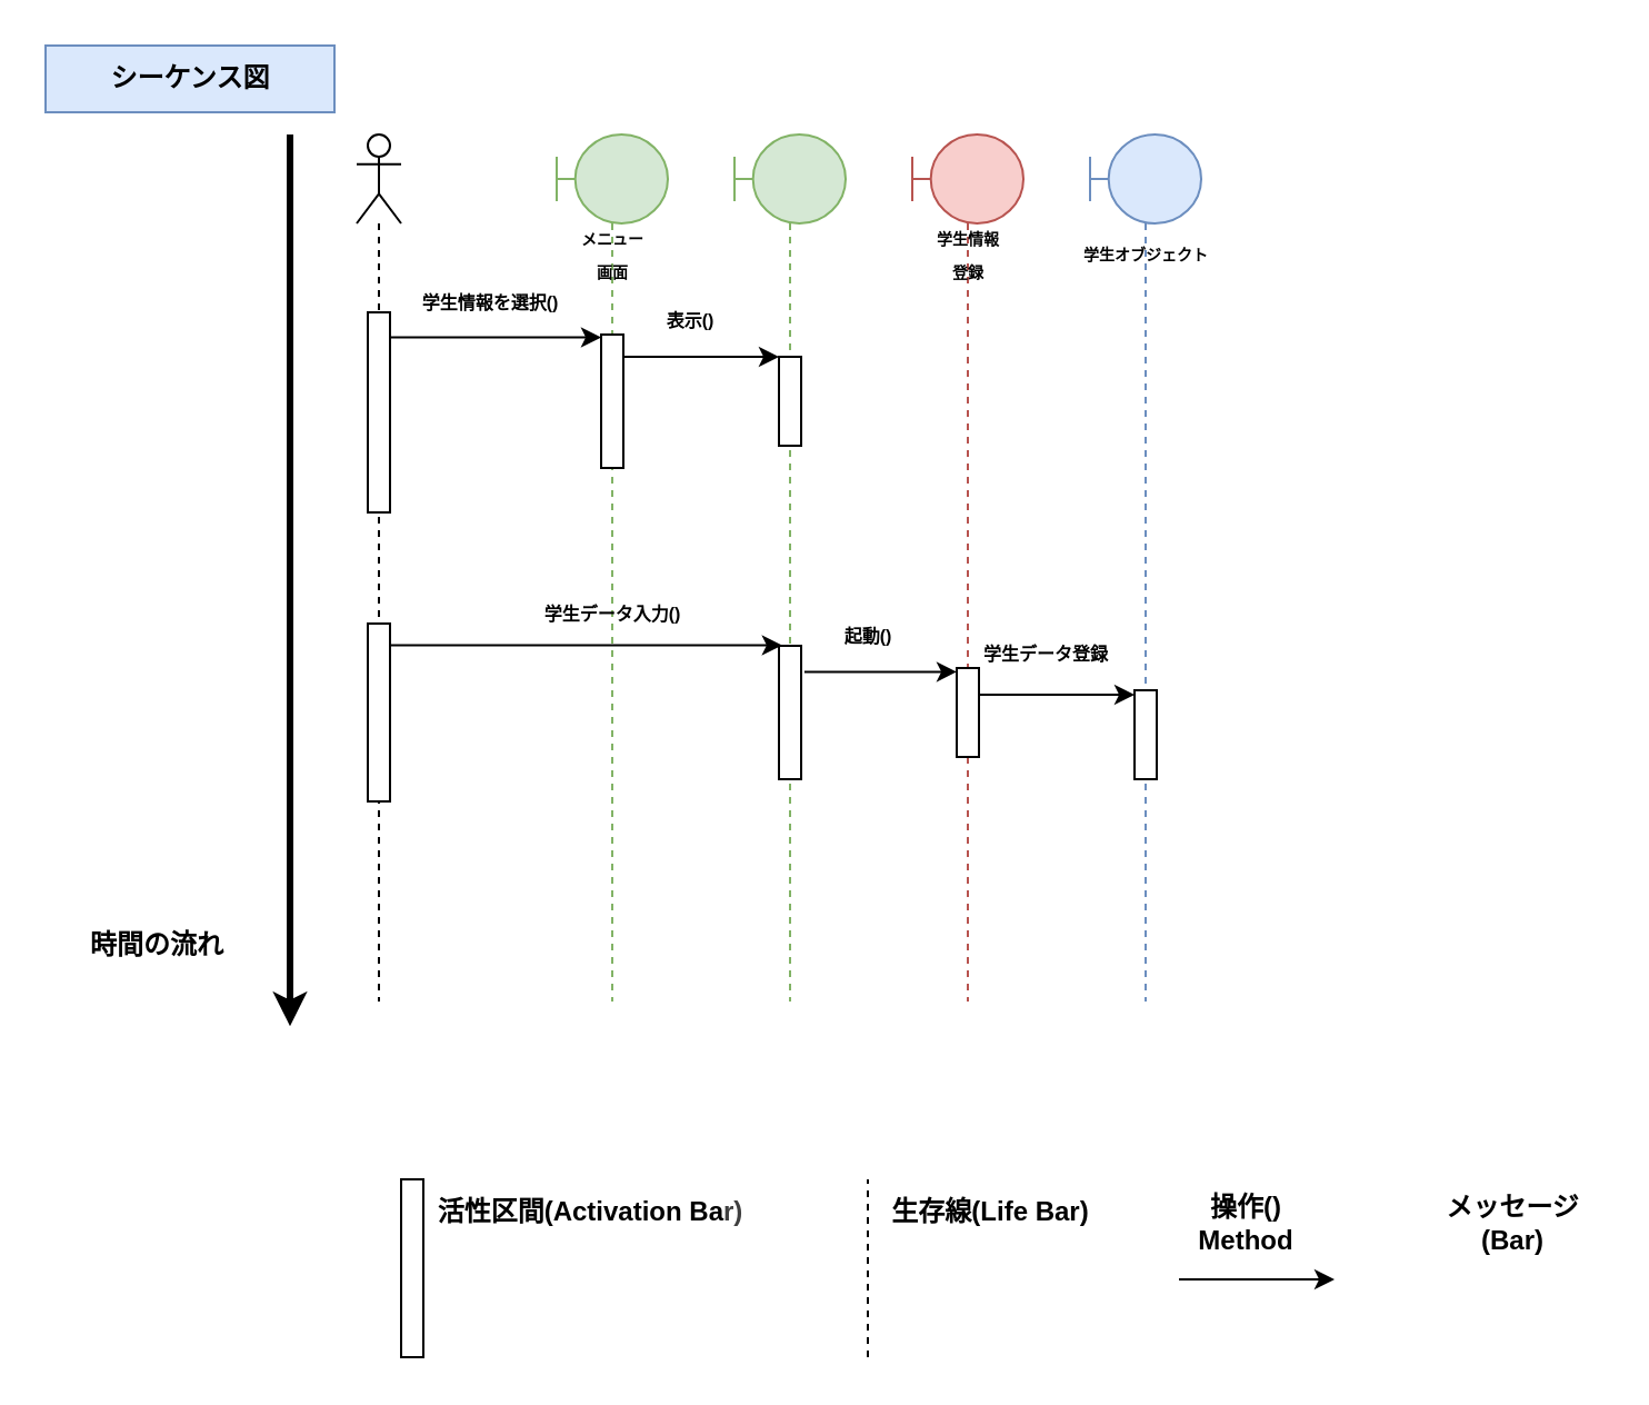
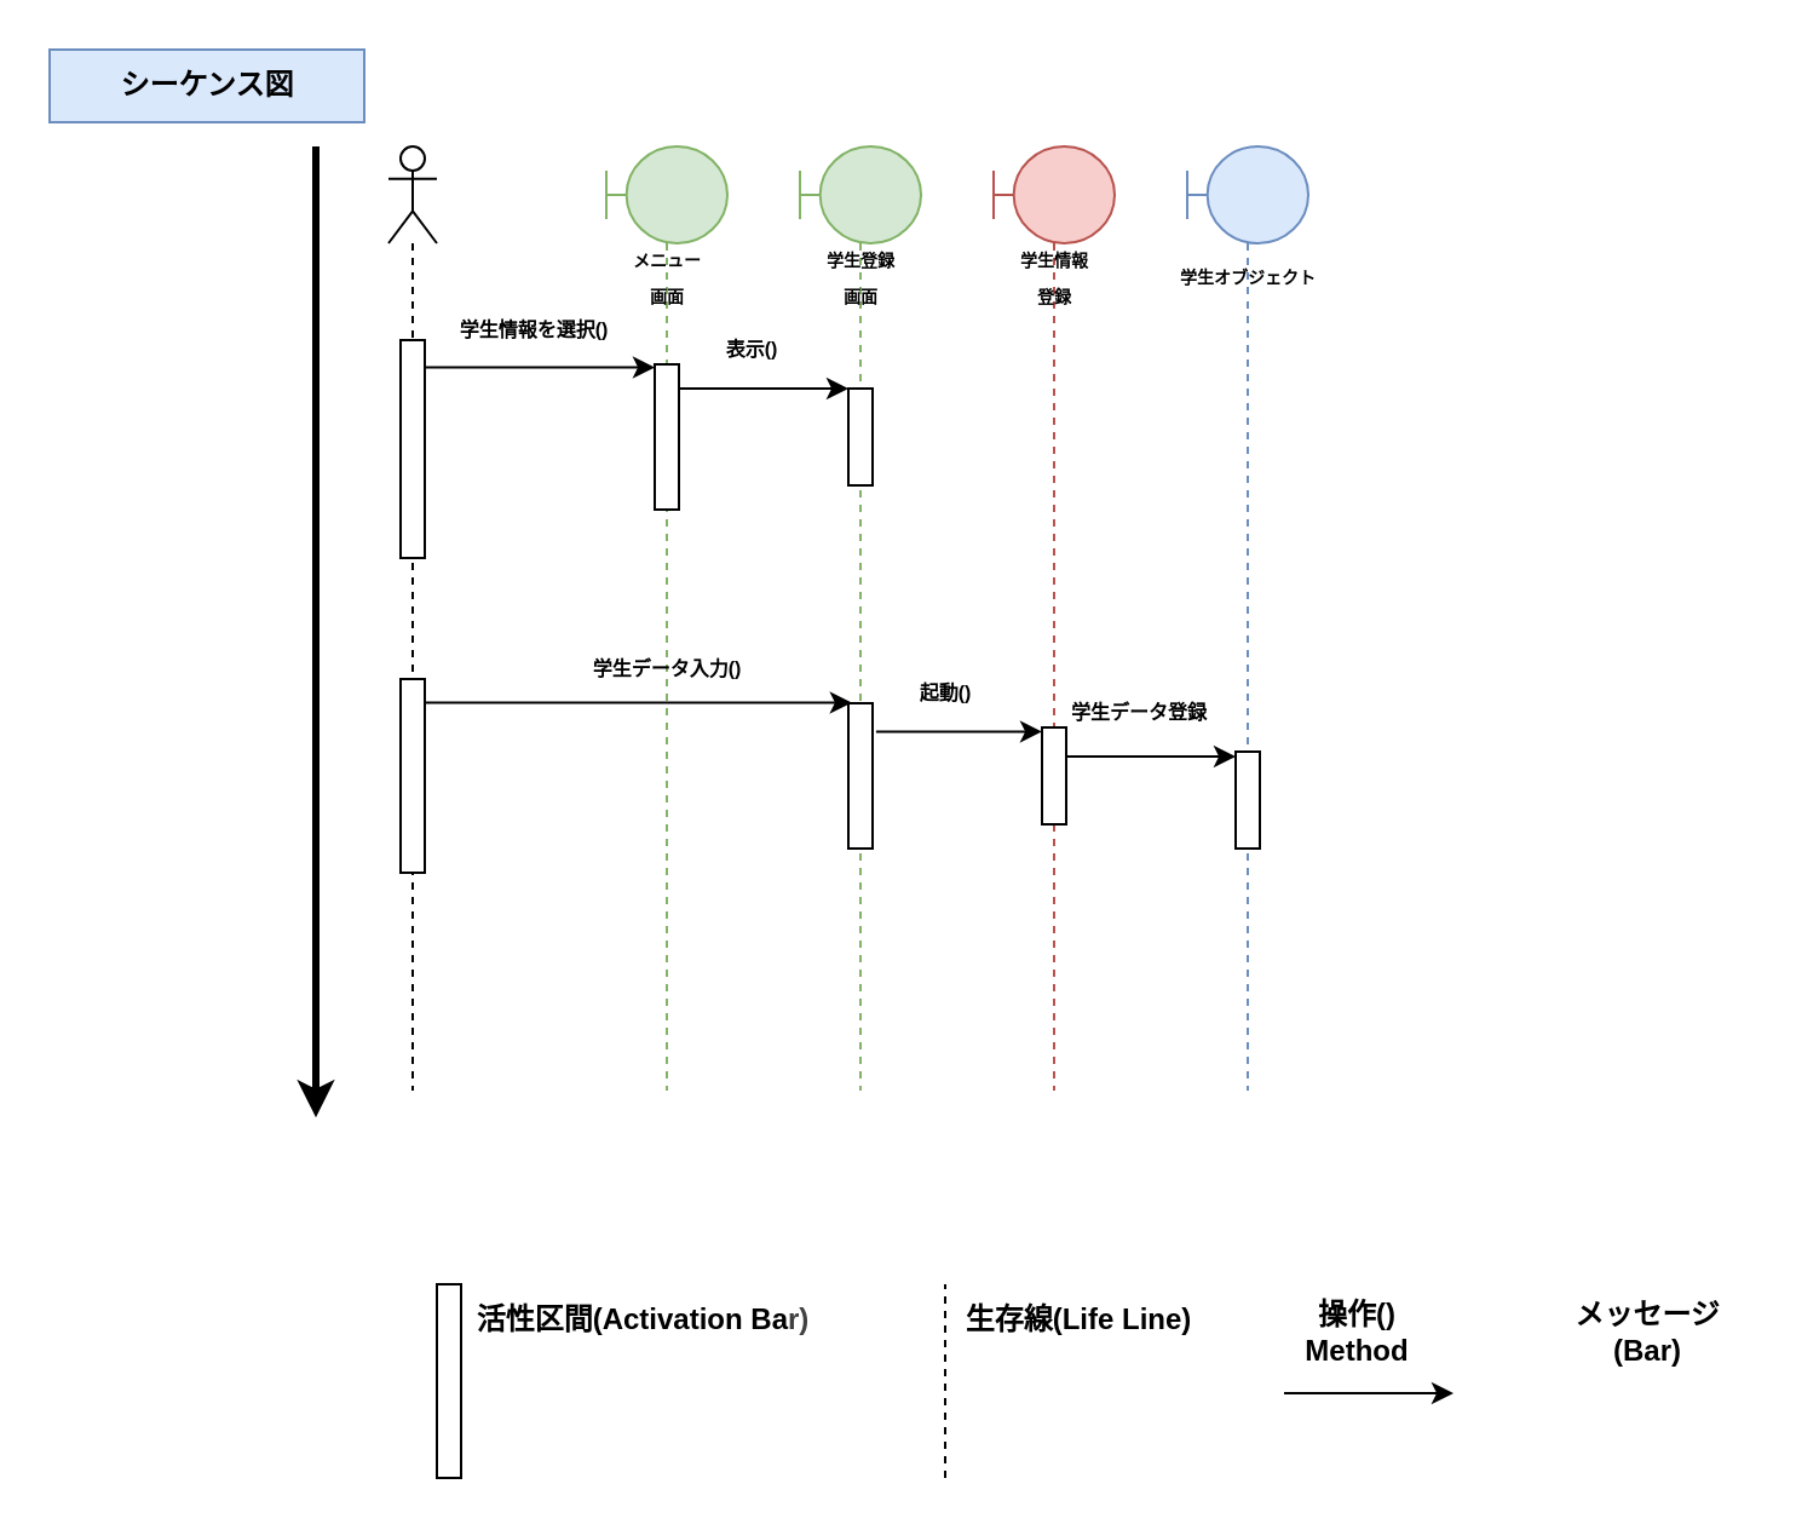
  <mxCell id="0" />
  <mxCell id="1" parent="0" />
  <mxCell id="2" value="" style="shape=umlLifeline;perimeter=lifelinePerimeter;whiteSpace=wrap;html=1;container=1;dropTarget=0;collapsible=0;recursiveResize=0;outlineConnect=0;portConstraint=eastwest;newEdgeStyle={&quot;curved&quot;:0,&quot;rounded&quot;:0};participant=umlActor;" parent="1" vertex="1"><mxGeometry x="160" y="60" width="20" height="390" as="geometry" /></mxCell>
  <mxCell id="3" value="" style="html=1;points=[[0,0,0,0,5],[0,1,0,0,-5],[1,0,0,0,5],[1,1,0,0,-5]];perimeter=orthogonalPerimeter;outlineConnect=0;targetShapes=umlLifeline;portConstraint=eastwest;newEdgeStyle={&quot;curved&quot;:0,&quot;rounded&quot;:0};" parent="2" vertex="1"><mxGeometry x="5" y="80" width="10" height="90" as="geometry" /></mxCell>
  <mxCell id="4" value="" style="html=1;points=[[0,0,0,0,5],[0,1,0,0,-5],[1,0,0,0,5],[1,1,0,0,-5]];perimeter=orthogonalPerimeter;outlineConnect=0;targetShapes=umlLifeline;portConstraint=eastwest;newEdgeStyle={&quot;curved&quot;:0,&quot;rounded&quot;:0};" parent="2" vertex="1"><mxGeometry x="5" y="220" width="10" height="80" as="geometry" /></mxCell>
  <mxCell id="5" value="" style="shape=umlLifeline;perimeter=lifelinePerimeter;whiteSpace=wrap;html=1;container=1;dropTarget=0;collapsible=0;recursiveResize=0;outlineConnect=0;portConstraint=eastwest;newEdgeStyle={&quot;curved&quot;:0,&quot;rounded&quot;:0};participant=umlBoundary;fillColor=#d5e8d4;strokeColor=#82b366;" parent="1" vertex="1"><mxGeometry x="250" y="60" width="50" height="390" as="geometry" /></mxCell>
  <mxCell id="6" value="" style="html=1;points=[[0,0,0,0,5],[0,1,0,0,-5],[1,0,0,0,5],[1,1,0,0,-5]];perimeter=orthogonalPerimeter;outlineConnect=0;targetShapes=umlLifeline;portConstraint=eastwest;newEdgeStyle={&quot;curved&quot;:0,&quot;rounded&quot;:0};" parent="5" vertex="1"><mxGeometry x="20" y="90" width="10" height="60" as="geometry" /></mxCell>
  <mxCell id="7" value="" style="shape=umlLifeline;perimeter=lifelinePerimeter;whiteSpace=wrap;html=1;container=1;dropTarget=0;collapsible=0;recursiveResize=0;outlineConnect=0;portConstraint=eastwest;newEdgeStyle={&quot;curved&quot;:0,&quot;rounded&quot;:0};participant=umlBoundary;fillColor=#d5e8d4;strokeColor=#82b366;" parent="1" vertex="1"><mxGeometry x="330" y="60" width="50" height="390" as="geometry" /></mxCell>
  <mxCell id="8" value="" style="html=1;points=[[0,0,0,0,5],[0,1,0,0,-5],[1,0,0,0,5],[1,1,0,0,-5]];perimeter=orthogonalPerimeter;outlineConnect=0;targetShapes=umlLifeline;portConstraint=eastwest;newEdgeStyle={&quot;curved&quot;:0,&quot;rounded&quot;:0};" parent="7" vertex="1"><mxGeometry x="20" y="100" width="10" height="40" as="geometry" /></mxCell>
  <mxCell id="9" value="" style="html=1;points=[[0,0,0,0,5],[0,1,0,0,-5],[1,0,0,0,5],[1,1,0,0,-5]];perimeter=orthogonalPerimeter;outlineConnect=0;targetShapes=umlLifeline;portConstraint=eastwest;newEdgeStyle={&quot;curved&quot;:0,&quot;rounded&quot;:0};" parent="7" vertex="1"><mxGeometry x="20" y="230" width="10" height="60" as="geometry" /></mxCell>
  <mxCell id="10" value="" style="shape=umlLifeline;perimeter=lifelinePerimeter;whiteSpace=wrap;html=1;container=1;dropTarget=0;collapsible=0;recursiveResize=0;outlineConnect=0;portConstraint=eastwest;newEdgeStyle={&quot;curved&quot;:0,&quot;rounded&quot;:0};participant=umlBoundary;fillColor=#f8cecc;strokeColor=#b85450;" parent="1" vertex="1"><mxGeometry x="410" y="60" width="50" height="390" as="geometry" /></mxCell>
  <mxCell id="11" value="" style="html=1;points=[[0,0,0,0,5],[0,1,0,0,-5],[1,0,0,0,5],[1,1,0,0,-5]];perimeter=orthogonalPerimeter;outlineConnect=0;targetShapes=umlLifeline;portConstraint=eastwest;newEdgeStyle={&quot;curved&quot;:0,&quot;rounded&quot;:0};" parent="10" vertex="1"><mxGeometry x="20" y="240" width="10" height="40" as="geometry" /></mxCell>
  <mxCell id="12" value="" style="shape=umlLifeline;perimeter=lifelinePerimeter;whiteSpace=wrap;html=1;container=1;dropTarget=0;collapsible=0;recursiveResize=0;outlineConnect=0;portConstraint=eastwest;newEdgeStyle={&quot;curved&quot;:0,&quot;rounded&quot;:0};participant=umlBoundary;fillColor=#dae8fc;strokeColor=#6c8ebf;" parent="1" vertex="1"><mxGeometry x="490" y="60" width="50" height="390" as="geometry" /></mxCell>
  <mxCell id="13" value="" style="html=1;points=[[0,0,0,0,5],[0,1,0,0,-5],[1,0,0,0,5],[1,1,0,0,-5]];perimeter=orthogonalPerimeter;outlineConnect=0;targetShapes=umlLifeline;portConstraint=eastwest;newEdgeStyle={&quot;curved&quot;:0,&quot;rounded&quot;:0};" parent="12" vertex="1"><mxGeometry x="20" y="250" width="10" height="40" as="geometry" /></mxCell>
  <mxCell id="14" value="" style="html=1;points=[[0,0,0,0,5],[0,1,0,0,-5],[1,0,0,0,5],[1,1,0,0,-5]];perimeter=orthogonalPerimeter;outlineConnect=0;targetShapes=umlLifeline;portConstraint=eastwest;newEdgeStyle={&quot;curved&quot;:0,&quot;rounded&quot;:0};" parent="1" vertex="1"><mxGeometry x="180" y="530" width="10" height="80" as="geometry" /></mxCell>
  <mxCell id="15" value="活性区間(Activation Ba&lt;span style=&quot;color: rgb(63, 63, 63); background-color: transparent;&quot;&gt;r)&lt;/span&gt;" style="text;html=1;align=center;verticalAlign=middle;resizable=0;points=[];autosize=1;strokeColor=none;fillColor=none;fontStyle=1" parent="1" vertex="1"><mxGeometry x="190" y="530" width="150" height="30" as="geometry" /></mxCell>
  <mxCell id="16" value="" style="endArrow=none;dashed=1;html=1;" parent="1" edge="1"><mxGeometry width="50" height="50" relative="1" as="geometry"><mxPoint x="390" y="610" as="sourcePoint" /><mxPoint x="390" y="530" as="targetPoint" /></mxGeometry></mxCell>
- <mxCell id="17" value="生存線(Life Bar)" style="text;html=1;align=center;verticalAlign=middle;resizable=0;points=[];autosize=1;strokeColor=none;fillColor=none;fontStyle=1" parent="1" vertex="1"><mxGeometry x="390" y="530" width="110" height="30" as="geometry" /></mxCell>
+ <mxCell id="17" value="生存線(Life Line)" style="text;html=1;align=center;verticalAlign=middle;resizable=0;points=[];autosize=1;strokeColor=none;fillColor=none;fontStyle=1" parent="1" vertex="1"><mxGeometry x="390" y="530" width="110" height="30" as="geometry" /></mxCell>
  <mxCell id="18" value="" style="endArrow=classic;html=1;exitX=1.034;exitY=0.125;exitDx=0;exitDy=0;exitPerimeter=0;" parent="1" source="3" target="6" edge="1"><mxGeometry width="50" height="50" relative="1" as="geometry"><mxPoint x="180" y="160" as="sourcePoint" /><mxPoint x="370" y="230" as="targetPoint" /></mxGeometry></mxCell>
  <mxCell id="19" value="&lt;font style=&quot;font-size: 8px;&quot;&gt;学生情報を選択()&lt;/font&gt;" style="text;html=1;align=center;verticalAlign=middle;resizable=0;points=[];autosize=1;strokeColor=none;fillColor=none;fontStyle=1" parent="1" vertex="1"><mxGeometry x="180" y="120" width="80" height="30" as="geometry" /></mxCell>
  <mxCell id="20" value="" style="endArrow=classic;html=1;strokeWidth=3;" parent="1" edge="1"><mxGeometry width="50" height="50" relative="1" as="geometry"><mxPoint x="130" y="60" as="sourcePoint" /><mxPoint x="130" y="461.097" as="targetPoint" /></mxGeometry></mxCell>
- <mxCell id="21" value="時間の流れ" style="text;html=1;align=center;verticalAlign=middle;resizable=0;points=[];autosize=1;strokeColor=none;fillColor=none;fontStyle=1" parent="1" vertex="1"><mxGeometry x="30" y="410" width="80" height="30" as="geometry" /></mxCell>
  <mxCell id="22" value="&lt;font style=&quot;font-size: 7px;&quot;&gt;メニュー&lt;/font&gt;&lt;div&gt;&lt;font style=&quot;font-size: 7px;&quot;&gt;画面&lt;/font&gt;&lt;/div&gt;" style="text;html=1;align=center;verticalAlign=middle;resizable=0;points=[];autosize=1;strokeColor=none;fillColor=none;fontStyle=1" parent="1" vertex="1"><mxGeometry x="250" y="93" width="50" height="40" as="geometry" /></mxCell>
+ <mxCell id="23" value="&lt;span style=&quot;font-size: 7px;&quot;&gt;学生登録&lt;/span&gt;&lt;div&gt;&lt;span style=&quot;font-size: 7px;&quot;&gt;画面&lt;/span&gt;&lt;/div&gt;" style="text;html=1;align=center;verticalAlign=middle;resizable=0;points=[];autosize=1;strokeColor=none;fillColor=none;fontStyle=1" parent="1" vertex="1"><mxGeometry x="330" y="93" width="50" height="40" as="geometry" /></mxCell>
  <mxCell id="24" value="&lt;span style=&quot;font-size: 7px;&quot;&gt;学生情報&lt;/span&gt;&lt;div&gt;&lt;span style=&quot;font-size: 7px;&quot;&gt;登録&lt;/span&gt;&lt;/div&gt;" style="text;html=1;align=center;verticalAlign=middle;resizable=0;points=[];autosize=1;strokeColor=none;fillColor=none;fontStyle=1" parent="1" vertex="1"><mxGeometry x="410" y="93" width="50" height="40" as="geometry" /></mxCell>
  <mxCell id="25" value="&lt;span style=&quot;font-size: 7px;&quot;&gt;学生オブジェクト&lt;/span&gt;" style="text;html=1;align=center;verticalAlign=middle;resizable=0;points=[];autosize=1;strokeColor=none;fillColor=none;fontStyle=1" parent="1" vertex="1"><mxGeometry x="475" y="98" width="80" height="30" as="geometry" /></mxCell>
  <mxCell id="26" value="" style="endArrow=classic;html=1;" parent="1" edge="1"><mxGeometry width="50" height="50" relative="1" as="geometry"><mxPoint x="530" y="575" as="sourcePoint" /><mxPoint x="600" y="575" as="targetPoint" /><Array as="points"><mxPoint x="570" y="575" /><mxPoint x="590" y="575" /></Array></mxGeometry></mxCell>
  <mxCell id="27" value="操作()&lt;div&gt;Method&lt;/div&gt;" style="text;html=1;align=center;verticalAlign=middle;resizable=0;points=[];autosize=1;strokeColor=none;fillColor=none;fontStyle=1" parent="1" vertex="1"><mxGeometry x="530" y="530" width="60" height="40" as="geometry" /></mxCell>
  <mxCell id="28" value="メッセージ&lt;div&gt;(Bar)&lt;/div&gt;" style="text;html=1;align=center;verticalAlign=middle;resizable=0;points=[];autosize=1;strokeColor=none;fillColor=none;fontStyle=1" parent="1" vertex="1"><mxGeometry x="640" y="530" width="80" height="40" as="geometry" /></mxCell>
  <mxCell id="29" value="" style="endArrow=classic;html=1;" parent="1" target="8" edge="1"><mxGeometry width="50" height="50" relative="1" as="geometry"><mxPoint x="280" y="160" as="sourcePoint" /><mxPoint x="280" y="161" as="targetPoint" /></mxGeometry></mxCell>
  <mxCell id="30" value="&lt;span style=&quot;font-size: 8px;&quot;&gt;表示()&lt;/span&gt;" style="text;html=1;align=center;verticalAlign=middle;resizable=0;points=[];autosize=1;strokeColor=none;fillColor=none;fontStyle=1" parent="1" vertex="1"><mxGeometry x="290" y="128" width="40" height="30" as="geometry" /></mxCell>
  <mxCell id="31" value="&lt;font style=&quot;font-size: 8px;&quot;&gt;学生データ入力()&lt;/font&gt;" style="text;html=1;align=center;verticalAlign=middle;resizable=0;points=[];autosize=1;strokeColor=none;fillColor=none;fontStyle=1" parent="1" vertex="1"><mxGeometry x="235" y="260" width="80" height="30" as="geometry" /></mxCell>
  <mxCell id="32" value="" style="endArrow=classic;html=1;entryX=0.141;entryY=-0.004;entryDx=0;entryDy=0;entryPerimeter=0;" parent="1" source="4" target="9" edge="1"><mxGeometry width="50" height="50" relative="1" as="geometry"><mxPoint x="185" y="161" as="sourcePoint" /><mxPoint x="280" y="161" as="targetPoint" /></mxGeometry></mxCell>
  <mxCell id="33" value="" style="endArrow=classic;html=1;exitX=1.146;exitY=0.195;exitDx=0;exitDy=0;exitPerimeter=0;" parent="1" source="9" target="11" edge="1"><mxGeometry width="50" height="50" relative="1" as="geometry"><mxPoint x="290" y="170" as="sourcePoint" /><mxPoint x="360" y="170" as="targetPoint" /></mxGeometry></mxCell>
  <mxCell id="34" value="&lt;font style=&quot;font-size: 8px;&quot;&gt;起動()&lt;/font&gt;" style="text;html=1;align=center;verticalAlign=middle;resizable=0;points=[];autosize=1;strokeColor=none;fillColor=none;fontStyle=1" parent="1" vertex="1"><mxGeometry x="370" y="270" width="40" height="30" as="geometry" /></mxCell>
  <mxCell id="35" value="" style="endArrow=classic;html=1;" parent="1" target="13" edge="1"><mxGeometry width="50" height="50" relative="1" as="geometry"><mxPoint x="440" y="312" as="sourcePoint" /><mxPoint x="440" y="312" as="targetPoint" /></mxGeometry></mxCell>
  <mxCell id="36" value="&lt;font style=&quot;font-size: 8px;&quot;&gt;&lt;b&gt;学生データ登録&lt;/b&gt;&lt;/font&gt;" style="text;html=1;align=center;verticalAlign=middle;resizable=0;points=[];autosize=1;strokeColor=none;fillColor=none;" parent="1" vertex="1"><mxGeometry x="430" y="278" width="80" height="30" as="geometry" /></mxCell>
  <mxCell id="37" value="&lt;b&gt;シーケンス図&lt;/b&gt;" style="text;html=1;align=center;verticalAlign=middle;resizable=0;points=[];autosize=1;strokeColor=#6c8ebf;fillColor=#dae8fc;" vertex="1" parent="1"><mxGeometry x="20" y="20" width="130" height="30" as="geometry" /></mxCell>
